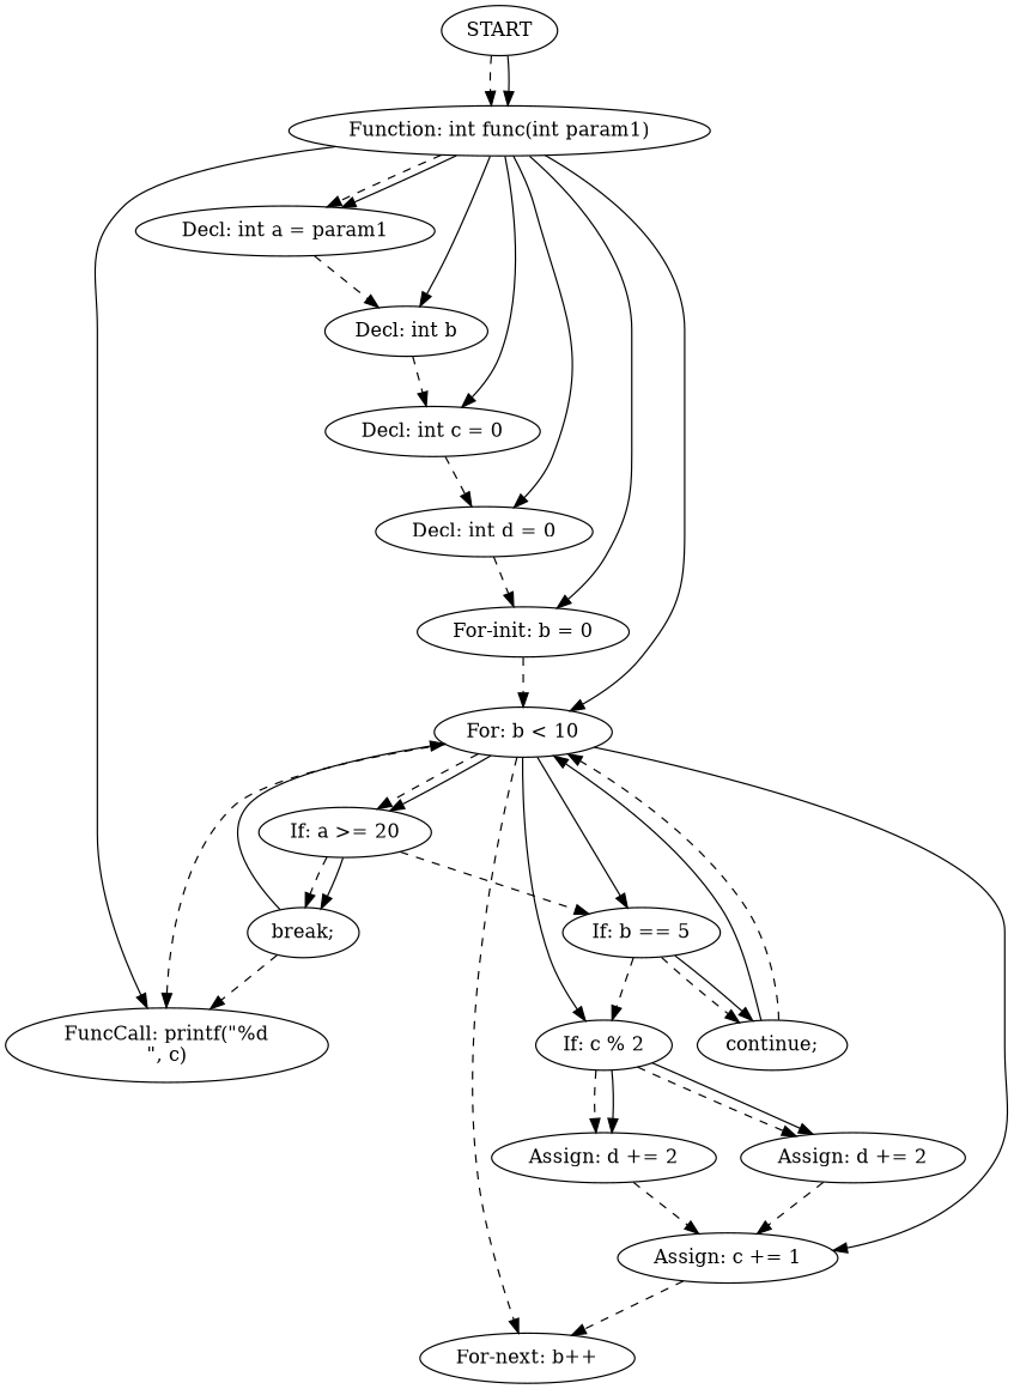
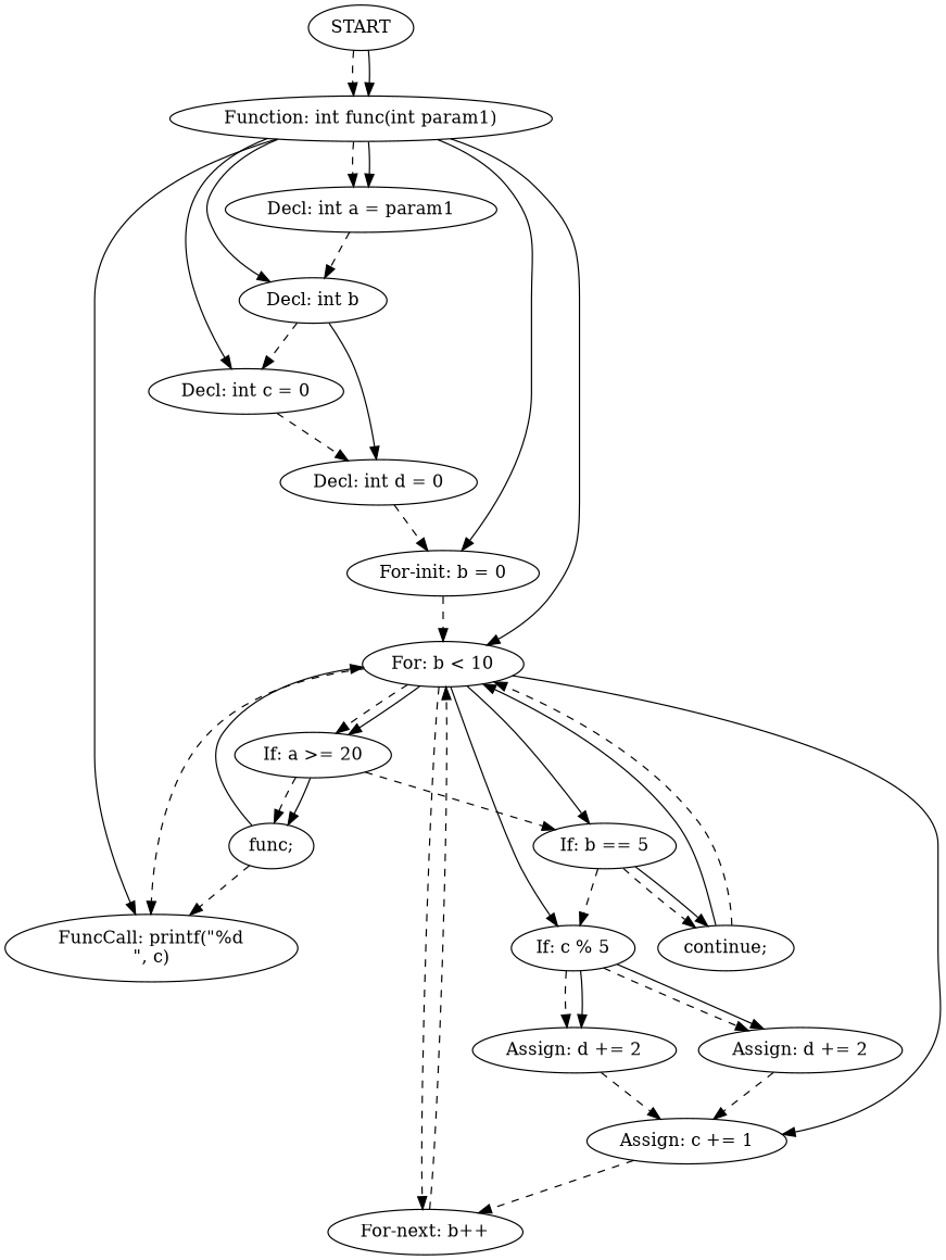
  digraph {
    edge [style=dashed]
    n1 [label=START]
    n2 [label="Function: int func(int param1)"]
    n3 [label="Decl: int a = param1"]
    n4 [label="Decl: int b"]
    n5 [label="Decl: int c = 0"]
    n6 [label="Decl: int d = 0"]
    n7 [label="For-init: b = 0"]
    n8 [label="For: b < 10"]
    n9 [label="FuncCall: printf(\"%d\n\", c)"]
    n10 [label="If: a >= 20"]
    n11 [label="If: b == 5"]
-   n12 [label="If: c % 2"]
+   n12 [label="If: c % 5"]
    n13 [label="Assign: c += 1"]
    n14 [label="For-next: b++"]
-   n15 [label="break;"]
+   n15 [label="func;"]
    n16 [label="continue;"]
    n17 [label="Assign: d += 2"]
    n18 [label="Assign: d += 2"]
    n1 -> n2
    n1 -> n2 [style=""]
    n2 -> n3
    n2 -> n3 [style=""]
    n2 -> n4 [style=""]
    n2 -> n5 [style=""]
-   n2 -> n6 [style=""]
+   n4 -> n6 [style=""]
    n2 -> n7 [style=""]
    n2 -> n8 [style=""]
    n2 -> n9 [style=""]
    n3 -> n4
    n4 -> n5
    n5 -> n6
    n6 -> n7
    n7 -> n8
    n8 -> n9
    n8 -> n10
    n8 -> n10 [style=""]
    n8 -> n11 [style=""]
    n8 -> n12 [style=""]
    n8 -> n13 [style=""]
    n8 -> n14
    n10 -> n11
    n10 -> n15
    n10 -> n15 [style=""]
    n11 -> n12
    n11 -> n16
    n11 -> n16 [style=""]
    n12 -> n17
    n12 -> n17 [style=""]
    n12 -> n18
    n12 -> n18 [style=""]
    n13 -> n14
+   n14 -> n8
    n15 -> n8 [style=""]
    n15 -> n9
    n16 -> n8 [style=""]
    n16 -> n8
    n17 -> n13
    n18 -> n13
  }
